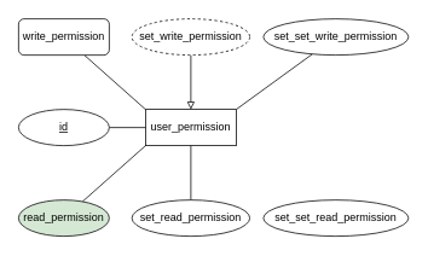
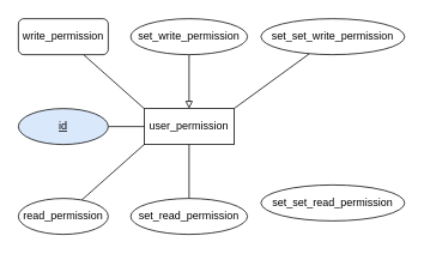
  <mxCell id="0" />
  <mxCell id="1" parent="0" />
  <mxCell id="2" value="user_permission" style="whiteSpace=wrap;html=1;align=center;" vertex="1" parent="1"><mxGeometry x="160" y="120" width="100" height="40" as="geometry" /></mxCell>
  <mxCell id="3" style="edgeStyle=none;html=1;entryX=0;entryY=0.5;entryDx=0;entryDy=0;endArrow=none;endFill=0;" edge="1" parent="1" source="4" target="2"><mxGeometry relative="1" as="geometry" /></mxCell>
- <mxCell id="4" value="id" style="ellipse;whiteSpace=wrap;html=1;align=center;fontStyle=4;" vertex="1" parent="1"><mxGeometry x="20" y="120" width="100" height="40" as="geometry" /></mxCell>
+ <mxCell id="4" value="id" style="ellipse;whiteSpace=wrap;html=1;align=center;fontStyle=4;fillColor=#dae8fc;" vertex="1" parent="1"><mxGeometry x="20" y="120" width="100" height="40" as="geometry" /></mxCell>
  <mxCell id="5" style="edgeStyle=none;html=1;entryX=0;entryY=0;entryDx=0;entryDy=0;endArrow=none;endFill=0;" edge="1" parent="1" source="6" target="2"><mxGeometry relative="1" as="geometry" /></mxCell>
  <mxCell id="6" value="write_permission" style="whiteSpace=wrap;html=1;align=center;rounded=1;" vertex="1" parent="1"><mxGeometry x="20" y="20" width="100" height="40" as="geometry" /></mxCell>
  <mxCell id="7" style="edgeStyle=none;html=1;entryX=0.5;entryY=0;entryDx=0;entryDy=0;endArrow=block;endFill=0;" edge="1" parent="1" source="8" target="2"><mxGeometry relative="1" as="geometry" /></mxCell>
- <mxCell id="8" value="set_write_permission" style="ellipse;whiteSpace=wrap;html=1;align=center;dashed=1;" vertex="1" parent="1"><mxGeometry x="145" y="20" width="130" height="40" as="geometry" /></mxCell>
+ <mxCell id="8" value="set_write_permission" style="ellipse;whiteSpace=wrap;html=1;align=center;" vertex="1" parent="1"><mxGeometry x="145" y="20" width="130" height="40" as="geometry" /></mxCell>
  <mxCell id="9" style="edgeStyle=none;html=1;entryX=1;entryY=0;entryDx=0;entryDy=0;endArrow=none;endFill=0;" edge="1" parent="1" source="10" target="2"><mxGeometry relative="1" as="geometry" /></mxCell>
  <mxCell id="10" value="set_set_write_permission" style="ellipse;whiteSpace=wrap;html=1;align=center;" vertex="1" parent="1"><mxGeometry x="290" y="20" width="160" height="40" as="geometry" /></mxCell>
  <mxCell id="11" style="edgeStyle=none;html=1;entryX=0;entryY=1;entryDx=0;entryDy=0;endArrow=none;endFill=0;" edge="1" parent="1" source="12" target="2"><mxGeometry relative="1" as="geometry" /></mxCell>
- <mxCell id="12" value="read_permission" style="ellipse;whiteSpace=wrap;html=1;align=center;fillColor=#d5e8d4;" vertex="1" parent="1"><mxGeometry x="20" y="220" width="100" height="40" as="geometry" /></mxCell>
+ <mxCell id="12" value="read_permission" style="ellipse;whiteSpace=wrap;html=1;align=center;" vertex="1" parent="1"><mxGeometry x="20" y="220" width="100" height="40" as="geometry" /></mxCell>
  <mxCell id="13" style="edgeStyle=none;html=1;entryX=0.5;entryY=1;entryDx=0;entryDy=0;endArrow=none;endFill=0;" edge="1" parent="1" source="14" target="2"><mxGeometry relative="1" as="geometry" /></mxCell>
  <mxCell id="14" value="set_read_permission" style="ellipse;whiteSpace=wrap;html=1;align=center;" vertex="1" parent="1"><mxGeometry x="145" y="220" width="130" height="40" as="geometry" /></mxCell>
- <mxCell id="15" value="set_set_read_permission" style="ellipse;whiteSpace=wrap;html=1;align=center;" vertex="1" parent="1"><mxGeometry x="290" y="220" width="160" height="40" as="geometry" /></mxCell>
+ <mxCell id="15" value="set_set_read_permission" style="ellipse;whiteSpace=wrap;html=1;align=center;" vertex="1" parent="1"><mxGeometry x="290" y="205" width="160" height="40" as="geometry" /></mxCell>
